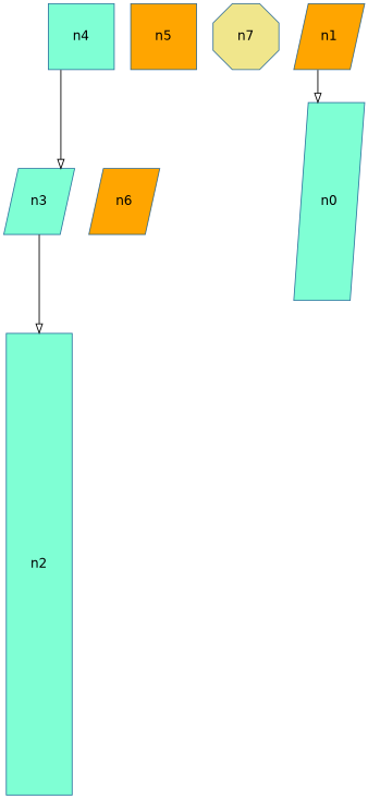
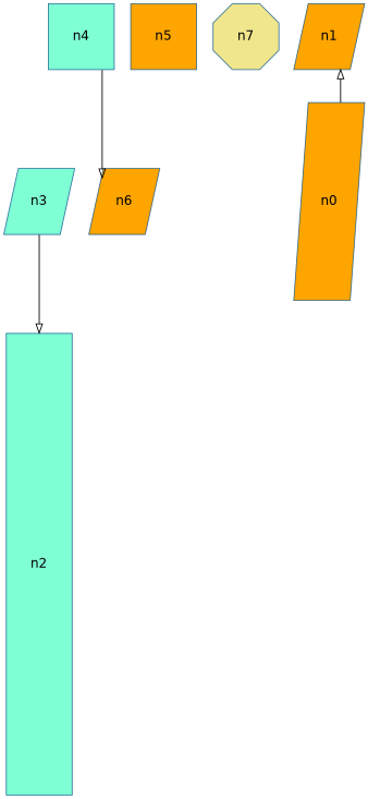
  digraph {
    fontname="DejaVu Sans"
    splines=ortho
    node [color="#004E8ABF" fillcolor=orange fontname="DejaVu Sans" shape=parallelogram style=filled]
    edge [arrowhead=onormal fontname="DejaVu Sans"]
    n4 [fillcolor=aquamarine height=1 shape=box width=1]
    n3 [fillcolor=aquamarine height=1 width=1]
    n2 [fillcolor=aquamarine height=7 shape=box width=1]
    n5 [height=1 shape=box width=1]
    n6 [height=1 width=1]
    n7 [fillcolor=khaki height=1 shape=octagon width=1]
    n1 [height=1 width=1]
-   n0 [fillcolor=aquamarine height=3 width=1]
-   n4 -> n3
+   n0 [height=3 width=1]
+   n4 -> n6
    n3 -> n2
-   n1 -> n0
+   n0 -> n1
  }
